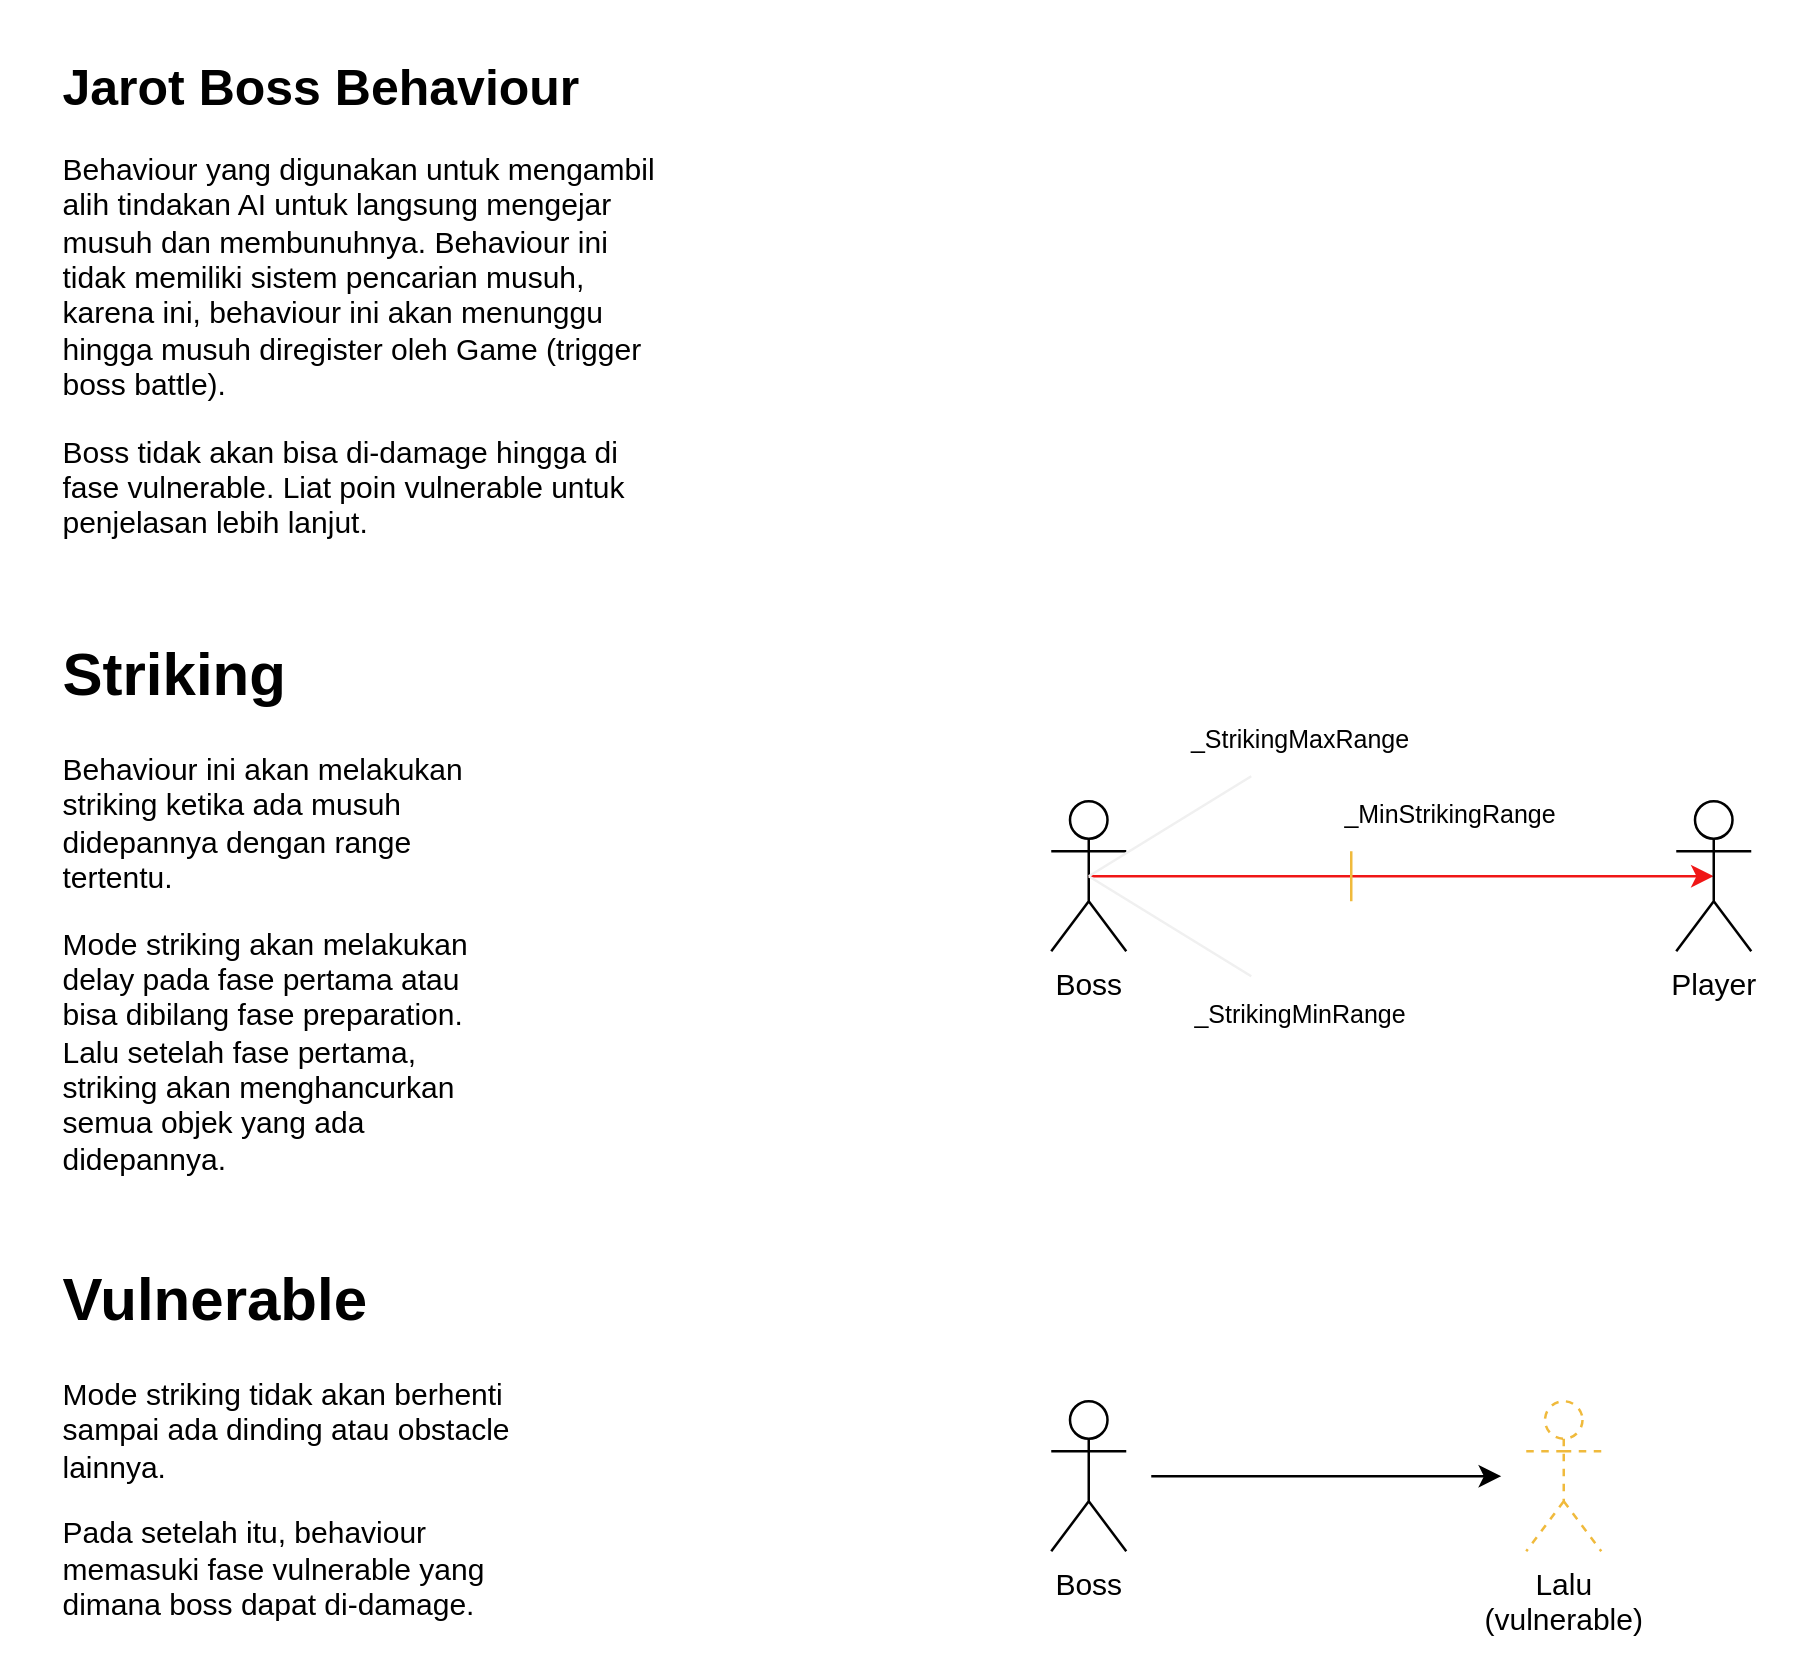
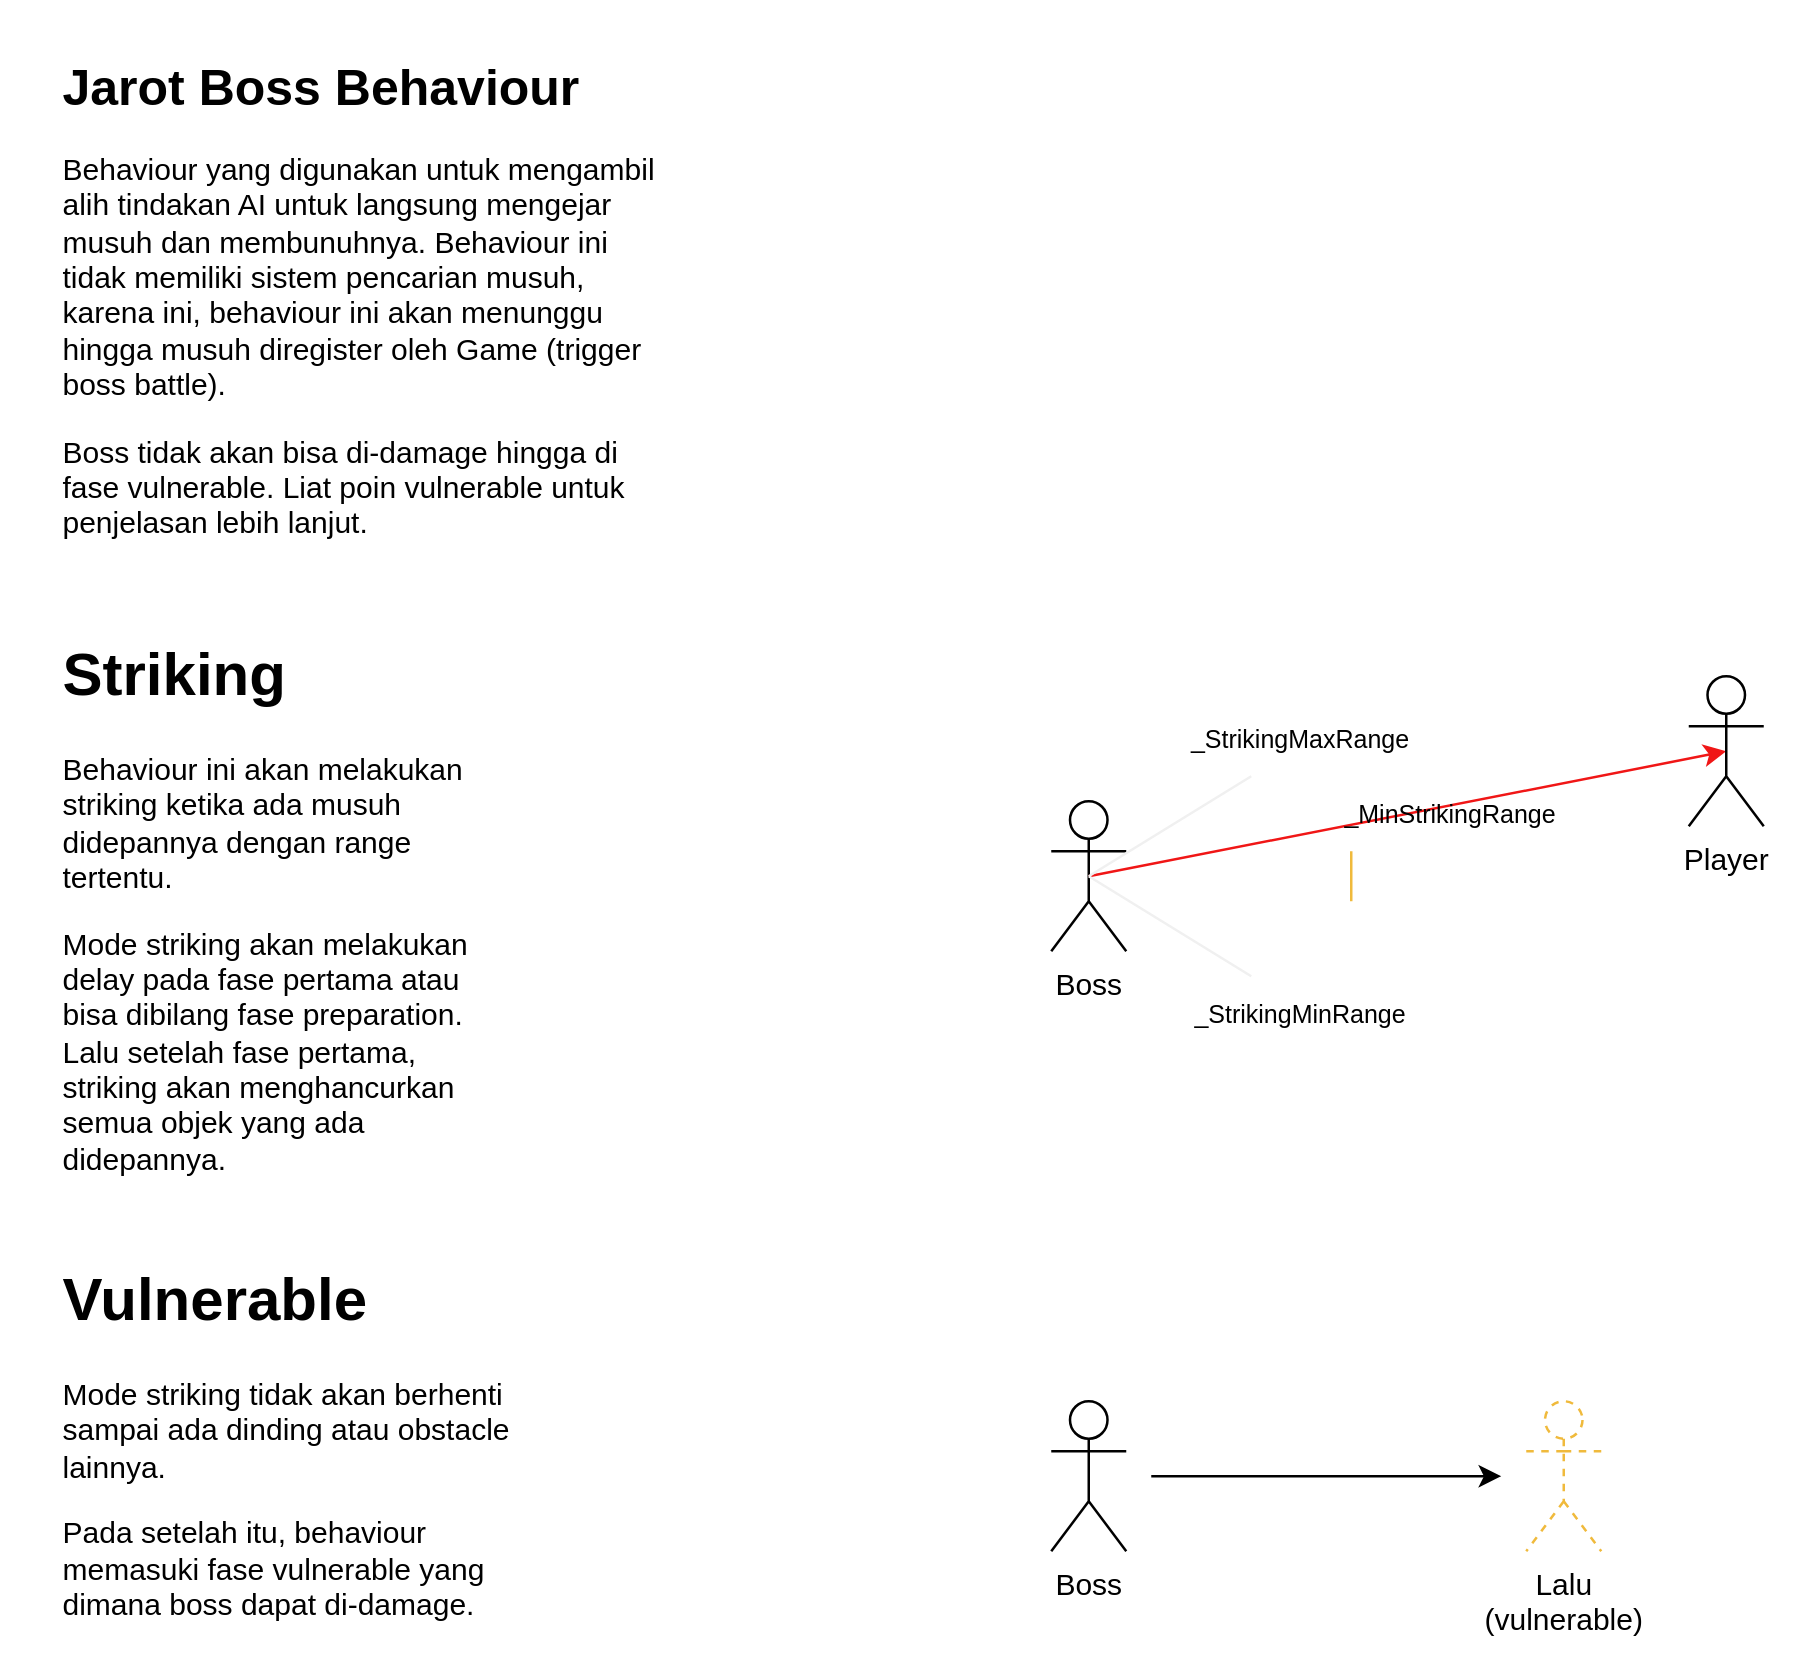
  <mxCell id="0" />
  <mxCell id="1" parent="0" />
  <mxCell id="2" value="Boss" style="shape=umlActor;verticalLabelPosition=bottom;verticalAlign=top;html=1;outlineConnect=0;" parent="1" vertex="1"><mxGeometry x="420" y="320" width="30" height="60" as="geometry" /></mxCell>
  <mxCell id="3" value="" style="endArrow=classic;html=1;exitX=0.5;exitY=0.5;exitDx=0;exitDy=0;exitPerimeter=0;strokeColor=#F01616;entryX=0.5;entryY=0.5;entryDx=0;entryDy=0;entryPerimeter=0;" parent="1" source="2" target="5" edge="1"><mxGeometry width="50" height="50" relative="1" as="geometry"><mxPoint x="600" y="310" as="sourcePoint" /><mxPoint x="680" y="350" as="targetPoint" /></mxGeometry></mxCell>
  <mxCell id="4" value="" style="endArrow=none;html=1;fillColor=#B08038;strokeColor=#F0BA3C;" parent="1" edge="1"><mxGeometry width="50" height="50" relative="1" as="geometry"><mxPoint x="540" y="360" as="sourcePoint" /><mxPoint x="540" y="340" as="targetPoint" /></mxGeometry></mxCell>
- <mxCell id="5" value="Player" style="shape=umlActor;verticalLabelPosition=bottom;verticalAlign=top;html=1;outlineConnect=0;" parent="1" vertex="1"><mxGeometry x="670" y="320" width="30" height="60" as="geometry" /></mxCell>
+ <mxCell id="5" value="Player" style="shape=umlActor;verticalLabelPosition=bottom;verticalAlign=top;html=1;outlineConnect=0;" parent="1" vertex="1"><mxGeometry x="675" y="270" width="30" height="60" as="geometry" /></mxCell>
  <mxCell id="6" value="" style="endArrow=none;html=1;strokeColor=#F0F0F0;fillColor=#B08038;exitX=0.5;exitY=0.5;exitDx=0;exitDy=0;exitPerimeter=0;" parent="1" source="2" edge="1"><mxGeometry width="50" height="50" relative="1" as="geometry"><mxPoint x="660" y="350" as="sourcePoint" /><mxPoint x="500" y="310" as="targetPoint" /></mxGeometry></mxCell>
  <mxCell id="7" value="" style="endArrow=none;html=1;strokeColor=#F0F0F0;fillColor=#B08038;exitX=0.5;exitY=0.5;exitDx=0;exitDy=0;exitPerimeter=0;" parent="1" source="2" edge="1"><mxGeometry width="50" height="50" relative="1" as="geometry"><mxPoint x="445" y="360" as="sourcePoint" /><mxPoint x="500" y="390" as="targetPoint" /></mxGeometry></mxCell>
  <mxCell id="8" value="&lt;font style=&quot;font-size: 10px;&quot;&gt;_MinStrikingRange&lt;/font&gt;" style="text;html=1;strokeColor=none;fillColor=none;align=center;verticalAlign=middle;whiteSpace=wrap;rounded=0;" parent="1" vertex="1"><mxGeometry x="550" y="310" width="60" height="30" as="geometry" /></mxCell>
  <mxCell id="9" value="&lt;font style=&quot;font-size: 10px;&quot;&gt;_StrikingMaxRange&lt;/font&gt;" style="text;html=1;strokeColor=none;fillColor=none;align=center;verticalAlign=middle;whiteSpace=wrap;rounded=0;" parent="1" vertex="1"><mxGeometry x="480" y="280" width="80" height="30" as="geometry" /></mxCell>
  <mxCell id="10" value="&lt;font style=&quot;font-size: 10px;&quot;&gt;_StrikingMinRange&lt;/font&gt;" style="text;html=1;strokeColor=none;fillColor=none;align=center;verticalAlign=middle;whiteSpace=wrap;rounded=0;" parent="1" vertex="1"><mxGeometry x="480" y="390" width="80" height="30" as="geometry" /></mxCell>
  <mxCell id="11" value="&lt;h1&gt;Jarot Boss Behaviour&lt;/h1&gt;&lt;p style=&quot;font-size: 12px;&quot;&gt;&lt;font style=&quot;font-size: 12px;&quot;&gt;Behaviour yang digunakan untuk mengambil alih tindakan AI untuk langsung mengejar musuh dan membunuhnya. Behaviour ini tidak memiliki sistem pencarian musuh, karena ini, behaviour ini akan menunggu hingga musuh diregister oleh Game (trigger boss battle).&lt;/font&gt;&lt;/p&gt;&lt;p style=&quot;font-size: 12px;&quot;&gt;&lt;font style=&quot;font-size: 12px;&quot;&gt;Boss tidak akan bisa di-damage hingga di fase vulnerable. Liat poin vulnerable untuk penjelasan lebih lanjut.&lt;/font&gt;&lt;/p&gt;" style="text;html=1;strokeColor=none;fillColor=none;spacing=5;spacingTop=-20;whiteSpace=wrap;overflow=hidden;rounded=0;fontSize=10;" parent="1" vertex="1"><mxGeometry x="20" y="20" width="250" height="200" as="geometry" /></mxCell>
  <mxCell id="12" value="&lt;h1&gt;Striking&lt;/h1&gt;&lt;p&gt;Behaviour ini akan melakukan striking ketika ada musuh didepannya dengan range tertentu.&lt;/p&gt;&lt;p&gt;Mode striking akan melakukan delay pada fase pertama atau bisa dibilang fase preparation. Lalu setelah fase pertama, striking akan menghancurkan semua objek yang ada didepannya.&lt;/p&gt;&lt;p&gt;&lt;br&gt;&lt;/p&gt;" style="text;html=1;strokeColor=none;fillColor=none;spacing=5;spacingTop=-20;whiteSpace=wrap;overflow=hidden;rounded=0;" vertex="1" parent="1"><mxGeometry x="20" y="250" width="190" height="230" as="geometry" /></mxCell>
  <mxCell id="13" value="&lt;h1&gt;Vulnerable&lt;/h1&gt;&lt;p&gt;Mode striking tidak akan berhenti sampai ada dinding atau obstacle lainnya.&lt;/p&gt;&lt;p&gt;Pada setelah itu, behaviour memasuki fase vulnerable yang dimana boss dapat di-damage.&lt;/p&gt;" style="text;html=1;strokeColor=none;fillColor=none;spacing=5;spacingTop=-20;whiteSpace=wrap;overflow=hidden;rounded=0;" vertex="1" parent="1"><mxGeometry x="20" y="500" width="190" height="150" as="geometry" /></mxCell>
  <mxCell id="14" value="Boss" style="shape=umlActor;verticalLabelPosition=bottom;verticalAlign=top;html=1;outlineConnect=0;" vertex="1" parent="1"><mxGeometry x="420" y="560" width="30" height="60" as="geometry" /></mxCell>
  <mxCell id="15" value="Lalu&lt;br&gt;(vulnerable)" style="shape=umlActor;verticalLabelPosition=bottom;verticalAlign=top;html=1;outlineConnect=0;dashed=1;fontSize=12;strokeColor=#F0BA3C;" vertex="1" parent="1"><mxGeometry x="610" y="560" width="30" height="60" as="geometry" /></mxCell>
  <mxCell id="16" value="" style="endArrow=classic;html=1;fontSize=12;" edge="1" parent="1"><mxGeometry width="50" height="50" relative="1" as="geometry"><mxPoint x="460" y="590" as="sourcePoint" /><mxPoint x="600" y="590" as="targetPoint" /></mxGeometry></mxCell>
